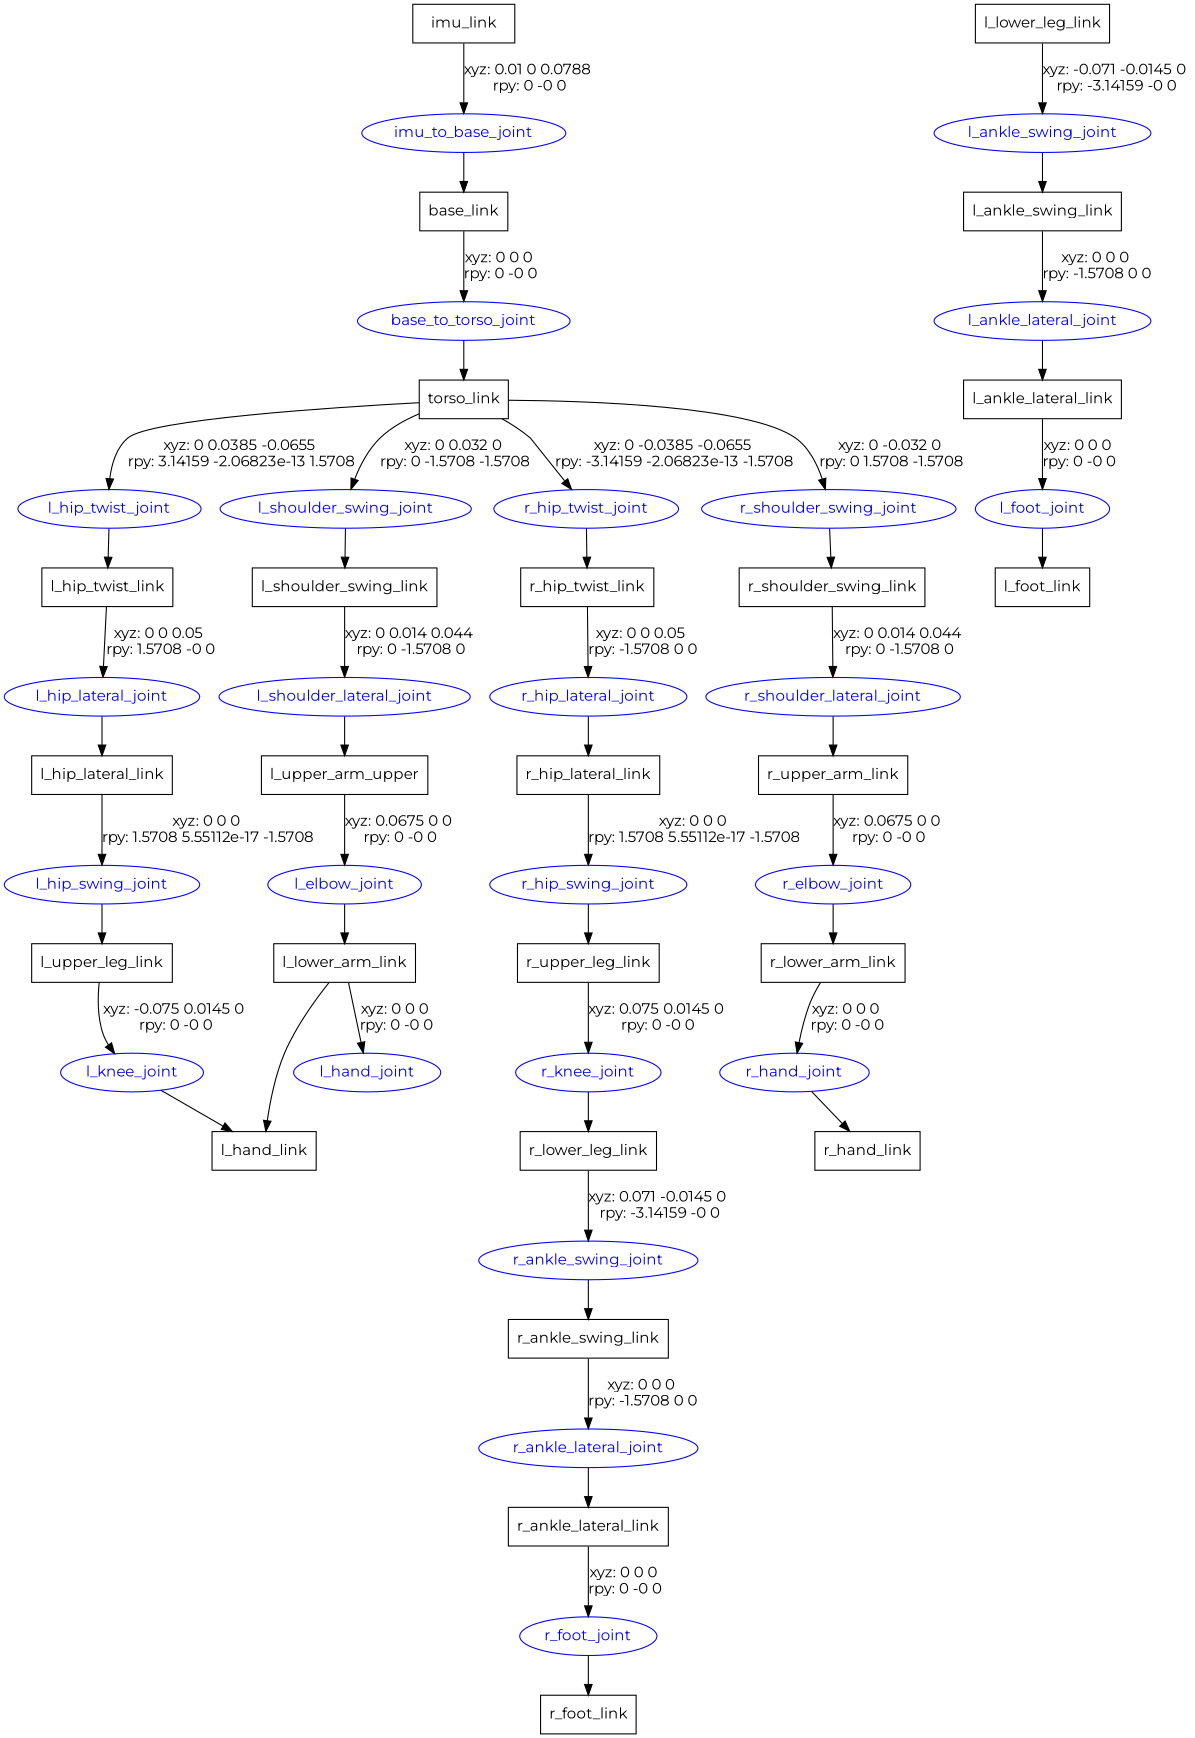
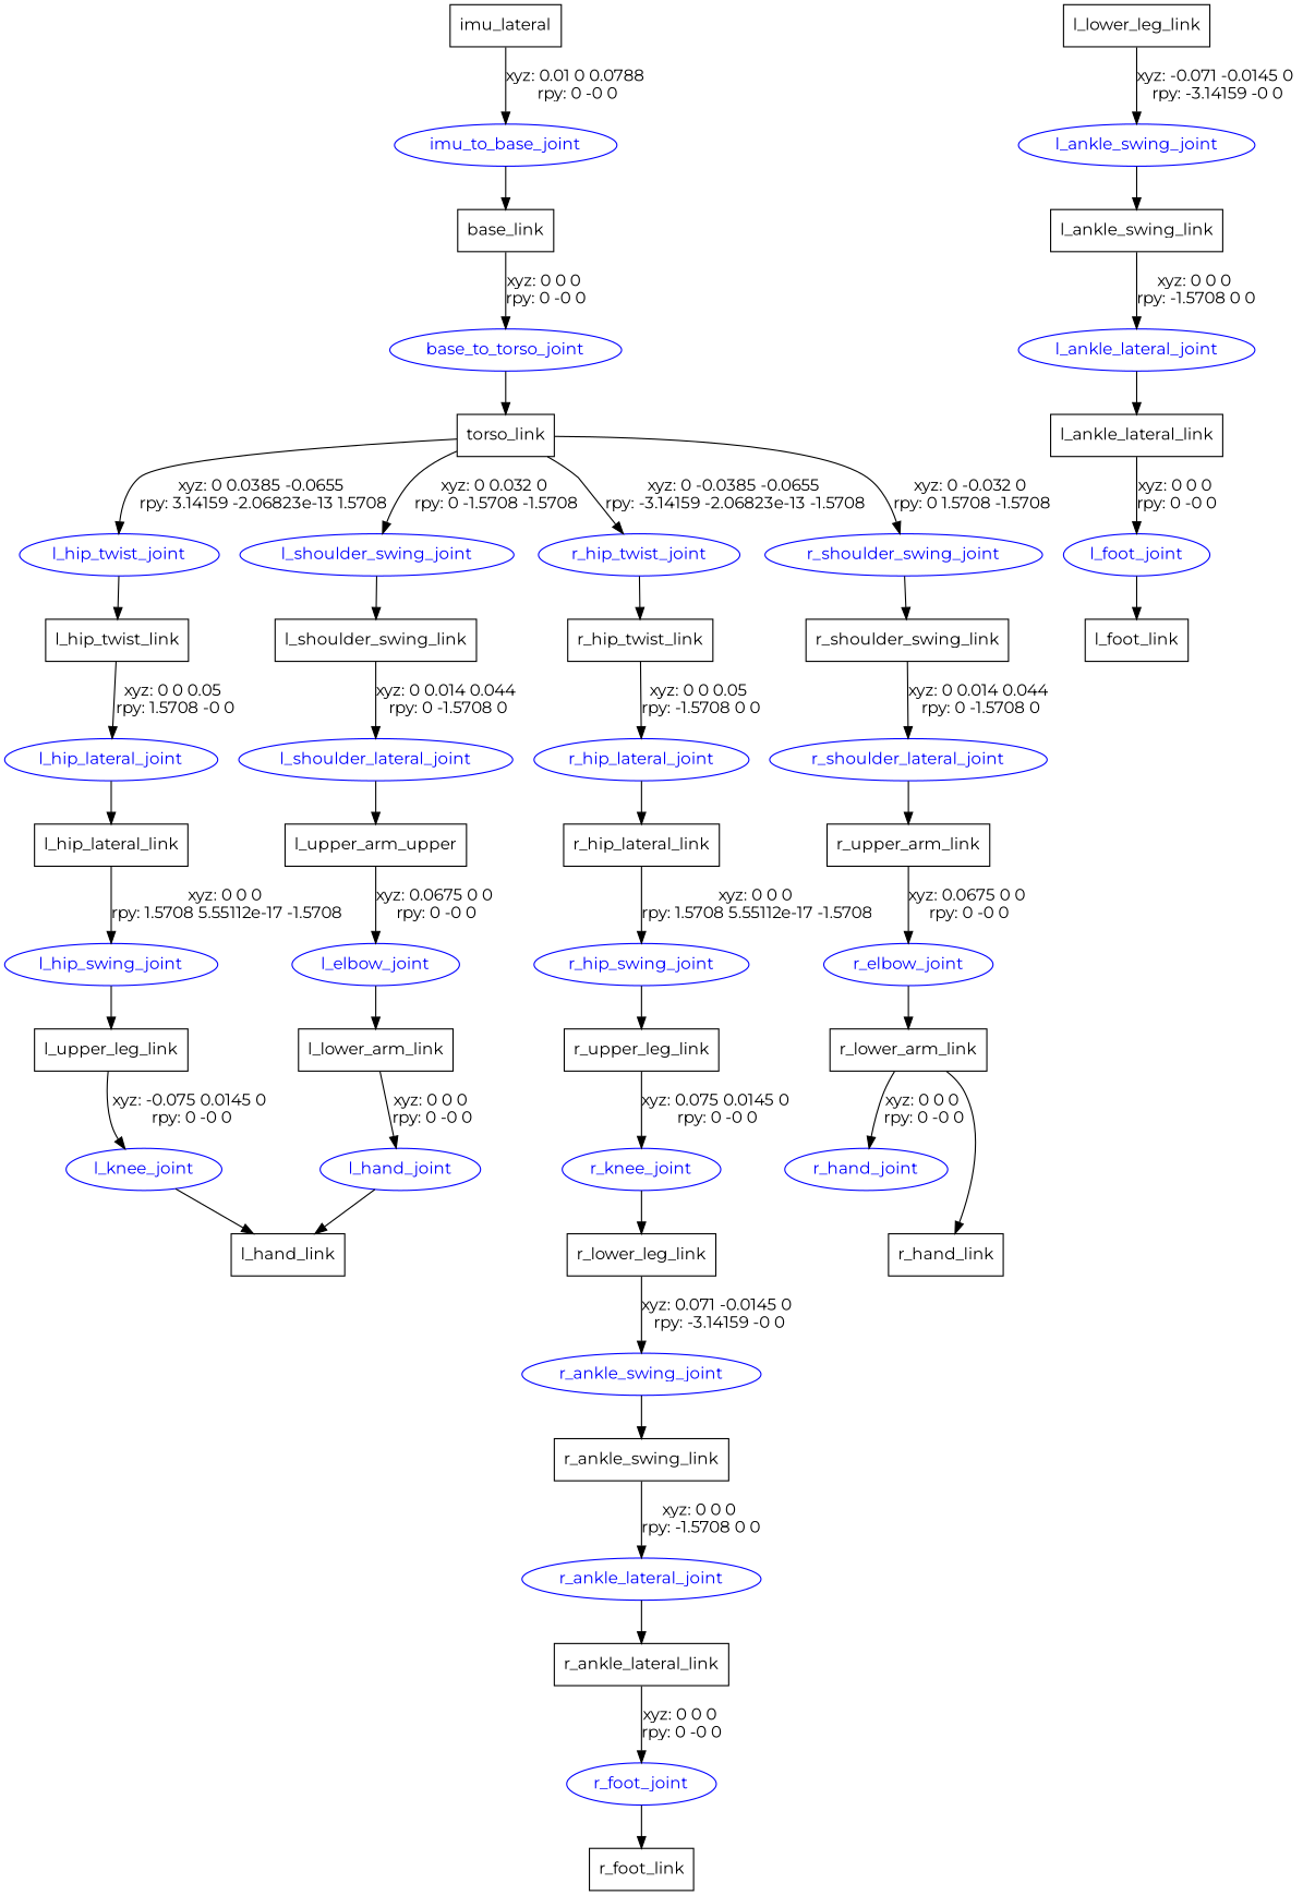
  digraph {
    fontname=Montserrat
    node [fontname=Montserrat shape=box]
    edge [fontname=Montserrat]
-   n1 [label=imu_link]
+   n1 [label=imu_lateral]
    imu_to_base_joint [color=blue fontcolor=blue shape=ellipse]
    n3 [label=base_link]
    base_to_torso_joint [color=blue fontcolor=blue shape=ellipse]
    n5 [label=torso_link]
    l_hip_twist_joint [color=blue fontcolor=blue shape=ellipse]
    l_shoulder_swing_joint [color=blue fontcolor=blue shape=ellipse]
    r_hip_twist_joint [color=blue fontcolor=blue shape=ellipse]
    r_shoulder_swing_joint [color=blue fontcolor=blue shape=ellipse]
    n10 [label=l_hip_twist_link]
    n11 [label=l_shoulder_swing_link]
    n12 [label=r_hip_twist_link]
    n13 [label=r_shoulder_swing_link]
    l_hip_lateral_joint [color=blue fontcolor=blue shape=ellipse]
    n15 [label=l_hip_lateral_link]
    l_hip_swing_joint [color=blue fontcolor=blue shape=ellipse]
    n17 [label=l_upper_leg_link]
    l_knee_joint [color=blue fontcolor=blue shape=ellipse]
    n19 [label=l_hand_link]
    n20 [label=l_lower_leg_link]
    l_ankle_swing_joint [color=blue fontcolor=blue shape=ellipse]
    n22 [label=l_ankle_swing_link]
    l_ankle_lateral_joint [color=blue fontcolor=blue shape=ellipse]
    n24 [label=l_ankle_lateral_link]
    l_foot_joint [color=blue fontcolor=blue shape=ellipse]
    n26 [label=l_foot_link]
    l_shoulder_lateral_joint [color=blue fontcolor=blue shape=ellipse]
    n28 [label=l_upper_arm_upper]
    l_elbow_joint [color=blue fontcolor=blue shape=ellipse]
    n30 [label=l_lower_arm_link]
    l_hand_joint [color=blue fontcolor=blue shape=ellipse]
    r_hip_lateral_joint [color=blue fontcolor=blue shape=ellipse]
    n33 [label=r_hip_lateral_link]
    r_hip_swing_joint [color=blue fontcolor=blue shape=ellipse]
    n35 [label=r_upper_leg_link]
    r_knee_joint [color=blue fontcolor=blue shape=ellipse]
    n37 [label=r_lower_leg_link]
    r_ankle_swing_joint [color=blue fontcolor=blue shape=ellipse]
    n39 [label=r_ankle_swing_link]
    r_ankle_lateral_joint [color=blue fontcolor=blue shape=ellipse]
    n41 [label=r_ankle_lateral_link]
    r_foot_joint [color=blue fontcolor=blue shape=ellipse]
    n43 [label=r_foot_link]
    r_shoulder_lateral_joint [color=blue fontcolor=blue shape=ellipse]
    n45 [label=r_upper_arm_link]
    r_elbow_joint [color=blue fontcolor=blue shape=ellipse]
    n47 [label=r_lower_arm_link]
    r_hand_joint [color=blue fontcolor=blue shape=ellipse]
    n49 [label=r_hand_link]
    n1 -> imu_to_base_joint [label="xyz: 0.01 0 0.0788 \nrpy: 0 -0 0"]
    imu_to_base_joint -> n3
    n3 -> base_to_torso_joint [label="xyz: 0 0 0 \nrpy: 0 -0 0"]
    base_to_torso_joint -> n5
    n5 -> l_hip_twist_joint [label="xyz: 0 0.0385 -0.0655 \nrpy: 3.14159 -2.06823e-13 1.5708"]
    n5 -> l_shoulder_swing_joint [label="xyz: 0 0.032 0 \nrpy: 0 -1.5708 -1.5708"]
    n5 -> r_hip_twist_joint [label="xyz: 0 -0.0385 -0.0655 \nrpy: -3.14159 -2.06823e-13 -1.5708"]
    n5 -> r_shoulder_swing_joint [label="xyz: 0 -0.032 0 \nrpy: 0 1.5708 -1.5708"]
    l_hip_twist_joint -> n10
    l_shoulder_swing_joint -> n11
    r_hip_twist_joint -> n12
    r_shoulder_swing_joint -> n13
    n10 -> l_hip_lateral_joint [label="xyz: 0 0 0.05 \nrpy: 1.5708 -0 0"]
    n11 -> l_shoulder_lateral_joint [label="xyz: 0 0.014 0.044 \nrpy: 0 -1.5708 0"]
    n12 -> r_hip_lateral_joint [label="xyz: 0 0 0.05 \nrpy: -1.5708 0 0"]
    n13 -> r_shoulder_lateral_joint [label="xyz: 0 0.014 0.044 \nrpy: 0 -1.5708 0"]
    l_hip_lateral_joint -> n15
    n15 -> l_hip_swing_joint [label="xyz: 0 0 0 \nrpy: 1.5708 5.55112e-17 -1.5708"]
    l_hip_swing_joint -> n17
    n17 -> l_knee_joint [label="xyz: -0.075 0.0145 0 \nrpy: 0 -0 0"]
    l_knee_joint -> n19
    n20 -> l_ankle_swing_joint [label="xyz: -0.071 -0.0145 0 \nrpy: -3.14159 -0 0"]
    l_ankle_swing_joint -> n22
    n22 -> l_ankle_lateral_joint [label="xyz: 0 0 0 \nrpy: -1.5708 0 0"]
    l_ankle_lateral_joint -> n24
    n24 -> l_foot_joint [label="xyz: 0 0 0 \nrpy: 0 -0 0"]
    l_foot_joint -> n26
    l_shoulder_lateral_joint -> n28
    n28 -> l_elbow_joint [label="xyz: 0.0675 0 0 \nrpy: 0 -0 0"]
    l_elbow_joint -> n30
    n30 -> l_hand_joint [label="xyz: 0 0 0 \nrpy: 0 -0 0"]
-   n30 -> n19
+   l_hand_joint -> n19
    r_hip_lateral_joint -> n33
    n33 -> r_hip_swing_joint [label="xyz: 0 0 0 \nrpy: 1.5708 5.55112e-17 -1.5708"]
    r_hip_swing_joint -> n35
    n35 -> r_knee_joint [label="xyz: 0.075 0.0145 0 \nrpy: 0 -0 0"]
    r_knee_joint -> n37
    n37 -> r_ankle_swing_joint [label="xyz: 0.071 -0.0145 0 \nrpy: -3.14159 -0 0"]
    r_ankle_swing_joint -> n39
    n39 -> r_ankle_lateral_joint [label="xyz: 0 0 0 \nrpy: -1.5708 0 0"]
    r_ankle_lateral_joint -> n41
    n41 -> r_foot_joint [label="xyz: 0 0 0 \nrpy: 0 -0 0"]
    r_foot_joint -> n43
    r_shoulder_lateral_joint -> n45
    n45 -> r_elbow_joint [label="xyz: 0.0675 0 0 \nrpy: 0 -0 0"]
    r_elbow_joint -> n47
    n47 -> r_hand_joint [label="xyz: 0 0 0 \nrpy: 0 -0 0"]
-   r_hand_joint -> n49
+   n47 -> n49
  }
